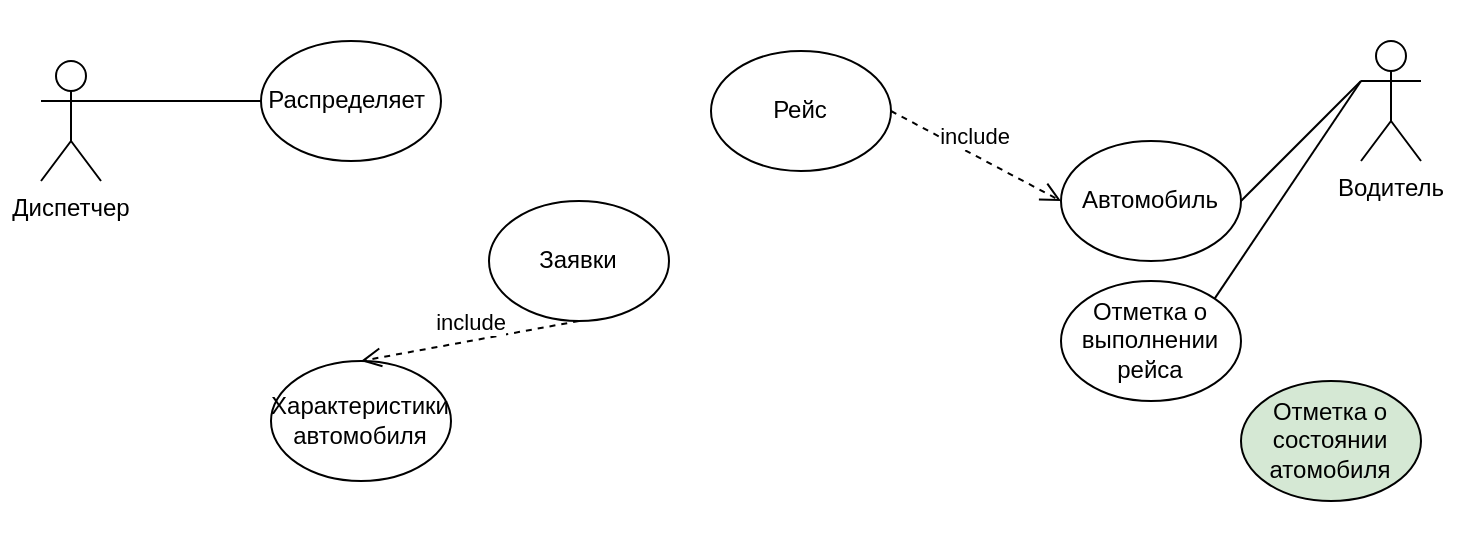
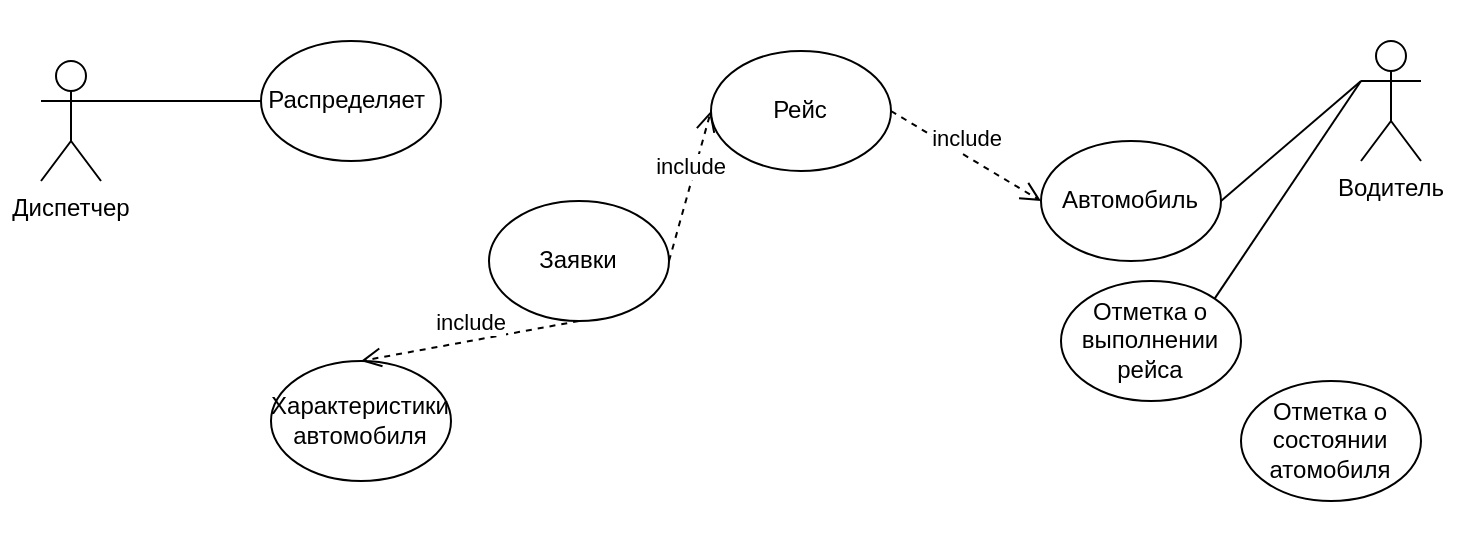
  <mxCell id="0" />
  <mxCell id="1" parent="0" />
  <mxCell id="2" value="Диспетчер" style="shape=umlActor;verticalLabelPosition=bottom;verticalAlign=top;html=1;outlineConnect=0;" parent="1" vertex="1"><mxGeometry x="20" y="30" width="30" height="60" as="geometry" /></mxCell>
  <mxCell id="3" value="Водитель" style="shape=umlActor;verticalLabelPosition=bottom;verticalAlign=top;html=1;outlineConnect=0;" parent="1" vertex="1"><mxGeometry x="680" y="20" width="30" height="60" as="geometry" /></mxCell>
  <mxCell id="4" value="Распределяет&amp;nbsp;" style="ellipse;whiteSpace=wrap;html=1;" parent="1" vertex="1"><mxGeometry x="130" y="20" width="90" height="60" as="geometry" /></mxCell>
- <mxCell id="5" value="Автомобиль" style="ellipse;whiteSpace=wrap;html=1;" parent="1" vertex="1"><mxGeometry x="530" y="70" width="90" height="60" as="geometry" /></mxCell>
+ <mxCell id="5" value="Автомобиль" style="ellipse;whiteSpace=wrap;html=1;" parent="1" vertex="1"><mxGeometry x="520" y="70" width="90" height="60" as="geometry" /></mxCell>
  <mxCell id="6" value="Рейс" style="ellipse;whiteSpace=wrap;html=1;" parent="1" vertex="1"><mxGeometry x="355" y="25" width="90" height="60" as="geometry" /></mxCell>
  <mxCell id="7" value="" style="endArrow=none;html=1;rounded=0;entryX=0;entryY=0.5;entryDx=0;entryDy=0;exitX=1;exitY=0.333;exitDx=0;exitDy=0;exitPerimeter=0;" parent="1" source="2" target="4" edge="1"><mxGeometry width="50" height="50" relative="1" as="geometry"><mxPoint x="40" y="-10" as="sourcePoint" /><mxPoint x="90" y="-60" as="targetPoint" /></mxGeometry></mxCell>
  <mxCell id="8" value="" style="endArrow=none;html=1;rounded=0;exitX=1;exitY=0.5;exitDx=0;exitDy=0;entryX=0;entryY=0.333;entryDx=0;entryDy=0;entryPerimeter=0;" parent="1" source="5" target="3" edge="1"><mxGeometry width="50" height="50" relative="1" as="geometry"><mxPoint x="220" y="220" as="sourcePoint" /><mxPoint x="270" y="170" as="targetPoint" /></mxGeometry></mxCell>
  <mxCell id="9" value="include" style="html=1;verticalAlign=bottom;endArrow=open;dashed=1;endSize=8;curved=0;rounded=0;entryX=0;entryY=0.5;entryDx=0;entryDy=0;exitX=1;exitY=0.5;exitDx=0;exitDy=0;" parent="1" source="6" target="5" edge="1"><mxGeometry relative="1" as="geometry"><mxPoint x="470" y="20" as="sourcePoint" /><mxPoint x="575" y="70" as="targetPoint" /><Array as="points" /></mxGeometry></mxCell>
  <mxCell id="10" value="Заявки" style="ellipse;whiteSpace=wrap;html=1;" parent="1" vertex="1"><mxGeometry x="244" y="100" width="90" height="60" as="geometry" /></mxCell>
+ <mxCell id="11" value="include" style="html=1;verticalAlign=bottom;endArrow=open;dashed=1;endSize=8;curved=0;rounded=0;entryX=0;entryY=0.5;entryDx=0;entryDy=0;exitX=1;exitY=0.5;exitDx=0;exitDy=0;" parent="1" source="10" target="6" edge="1"><mxGeometry relative="1" as="geometry"><mxPoint x="390" y="240" as="sourcePoint" /><mxPoint x="460" y="220" as="targetPoint" /><Array as="points" /></mxGeometry></mxCell>
  <mxCell id="12" value="Характеристики автомобиля" style="ellipse;whiteSpace=wrap;html=1;" vertex="1" parent="1"><mxGeometry x="135" y="180" width="90" height="60" as="geometry" /></mxCell>
  <mxCell id="13" value="Отметка о выполнении рейса" style="ellipse;whiteSpace=wrap;html=1;" vertex="1" parent="1"><mxGeometry x="530" y="140" width="90" height="60" as="geometry" /></mxCell>
- <mxCell id="14" value="Отметка о состоянии атомобиля" style="ellipse;whiteSpace=wrap;html=1;fillColor=#d5e8d4;" vertex="1" parent="1"><mxGeometry x="620" y="190" width="90" height="60" as="geometry" /></mxCell>
+ <mxCell id="14" value="Отметка о состоянии атомобиля" style="ellipse;whiteSpace=wrap;html=1;" vertex="1" parent="1"><mxGeometry x="620" y="190" width="90" height="60" as="geometry" /></mxCell>
  <mxCell id="15" value="" style="endArrow=none;html=1;rounded=0;exitX=1;exitY=0;exitDx=0;exitDy=0;" edge="1" parent="1" source="13"><mxGeometry width="50" height="50" relative="1" as="geometry"><mxPoint x="360" y="190" as="sourcePoint" /><mxPoint x="680" y="40" as="targetPoint" /></mxGeometry></mxCell>
  <mxCell id="16" value="include" style="html=1;verticalAlign=bottom;endArrow=open;dashed=1;endSize=8;curved=0;rounded=0;entryX=0.5;entryY=0;entryDx=0;entryDy=0;exitX=0.5;exitY=1;exitDx=0;exitDy=0;" edge="1" parent="1" source="10" target="12"><mxGeometry relative="1" as="geometry"><mxPoint x="334" y="250" as="sourcePoint" /><mxPoint x="380" y="160" as="targetPoint" /><Array as="points" /></mxGeometry></mxCell>
